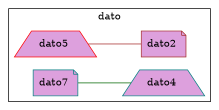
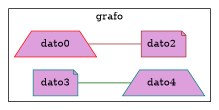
  graph {
    rankdir=LR
    node [color=teal fillcolor=plum shape=trapezium style=filled]
-   n1 [color=red label="dato5 "]
+   n1 [color=red label=dato0]
    n2 [color=brown label="dato2 " shape=note]
-   n3 [label="dato7 " shape=note]
+   n3 [label=dato3 shape=note]
    n4 [label="dato4 "]
    subgraph cluster_1 {
-     label=dato
+     label=grafo
      n1
      n2
      n3
      n4
    }
    n1 -- n2 [color=brown]
    n3 -- n4 [color=darkgreen]
  }
